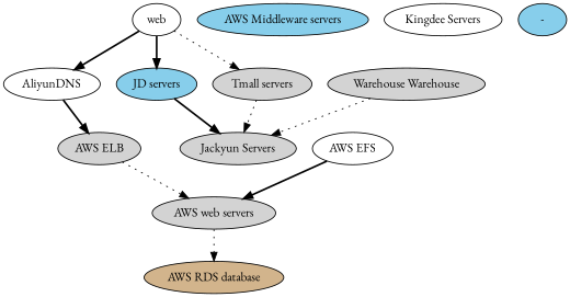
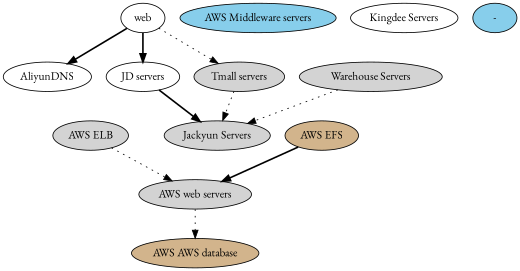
  digraph {
    fontname="EB Garamond"
    node [fillcolor=lightgrey fontname="EB Garamond" style=filled]
    edge [fontname="EB Garamond" style=bold]
    n1 [fillcolor=white label=web]
    n2 [fillcolor=white label=AliyunDNS]
-   n3 [fillcolor=skyblue label="JD servers"]
+   n3 [fillcolor=white label="JD servers"]
    n4 [label="Tmall servers"]
    n5 [label="AWS ELB"]
    n6 [label="Jackyun Servers"]
    n7 [label="AWS web servers"]
-   n8 [fillcolor=tan label="AWS RDS database"]
+   n8 [fillcolor=tan label="AWS AWS database"]
    n9 [fillcolor=skyblue label="AWS Middleware servers"]
-   n10 [label="Warehouse Warehouse"]
+   n10 [label="Warehouse Servers"]
    n11 [fillcolor=white label="Kingdee Servers"]
-   n12 [fillcolor=white label="AWS EFS"]
+   n12 [fillcolor=tan label="AWS EFS"]
    "-" [fillcolor=skyblue]
    n1 -> n2
    n1 -> n3
    n1 -> n4 [style=dotted]
-   n2 -> n5
    n3 -> n6
    n4 -> n6 [style=dotted]
    n5 -> n7 [style=dotted]
    n7 -> n8 [style=dotted]
    n10 -> n6 [style=dotted]
    n12 -> n7
  }
